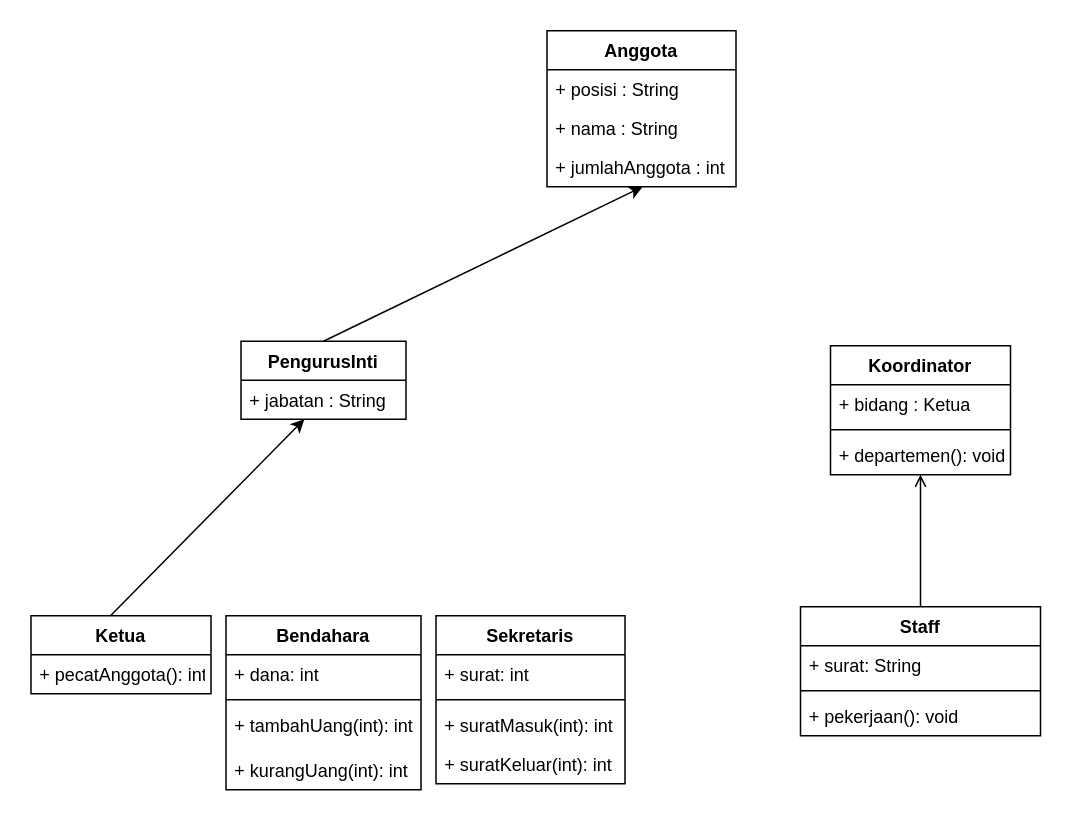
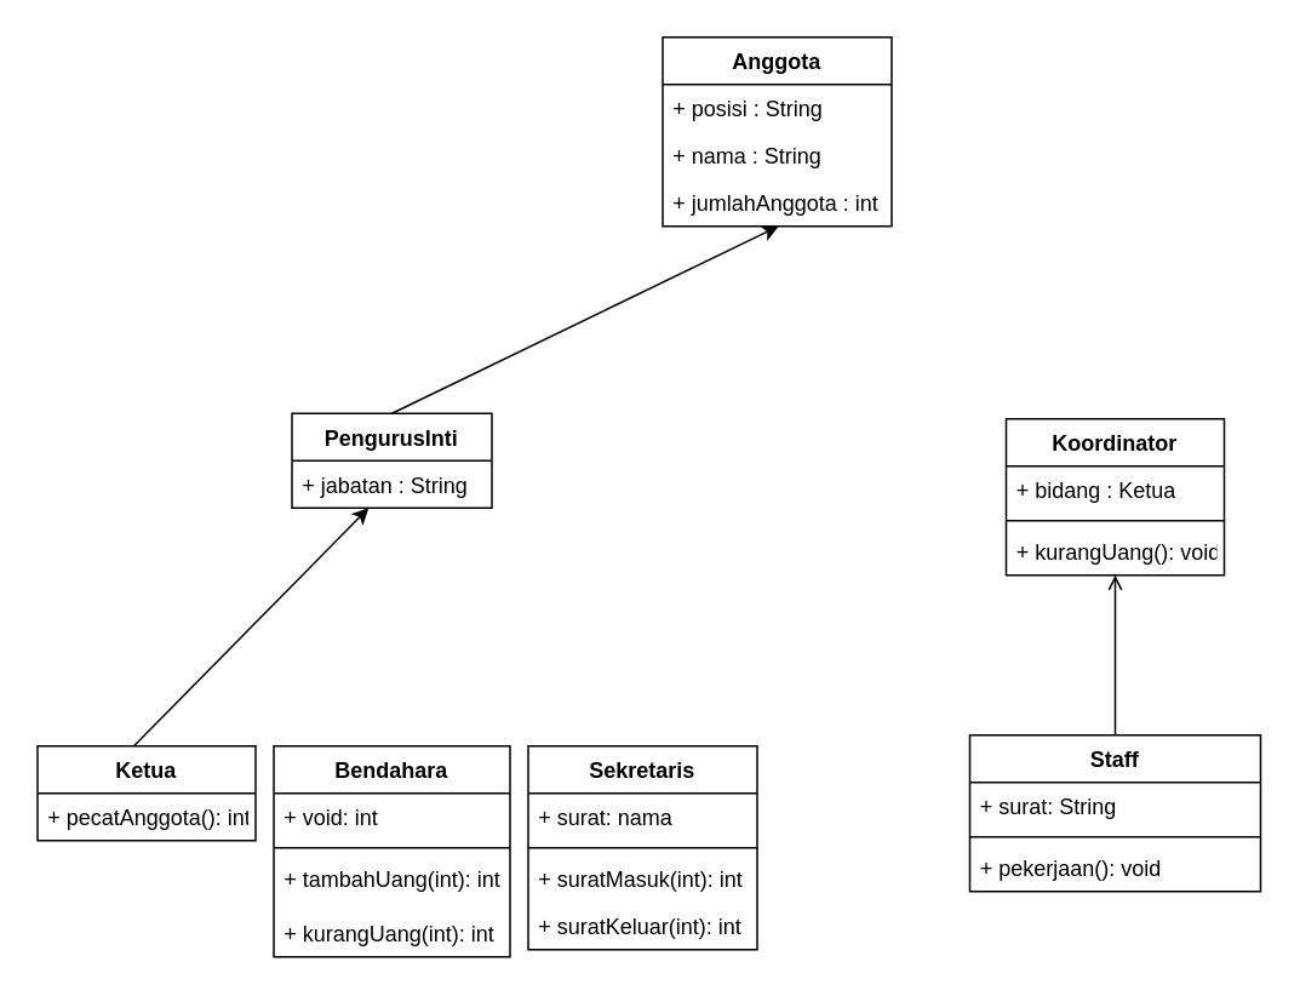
  <mxCell id="0" />
  <mxCell id="1" parent="0" />
  <mxCell id="2" value="Anggota" style="swimlane;fontStyle=1;align=center;verticalAlign=top;childLayout=stackLayout;horizontal=1;startSize=26;horizontalStack=0;resizeParent=1;resizeParentMax=0;resizeLast=0;collapsible=1;marginBottom=0;rounded=0;shadow=0;glass=0;sketch=0;fillStyle=auto;" vertex="1" parent="1"><mxGeometry x="364" y="20" width="126" height="104" as="geometry" /></mxCell>
  <mxCell id="3" value="+ posisi : String&#10;" style="text;strokeColor=none;fillColor=none;align=left;verticalAlign=top;spacingLeft=4;spacingRight=4;overflow=hidden;rotatable=0;points=[[0,0.5],[1,0.5]];portConstraint=eastwest;rounded=0;shadow=0;glass=0;sketch=0;fillStyle=auto;" vertex="1" parent="2"><mxGeometry y="26" width="126" height="26" as="geometry" /></mxCell>
  <mxCell id="4" value="+ nama : String&#10;" style="text;strokeColor=none;fillColor=none;align=left;verticalAlign=top;spacingLeft=4;spacingRight=4;overflow=hidden;rotatable=0;points=[[0,0.5],[1,0.5]];portConstraint=eastwest;rounded=0;shadow=0;glass=0;sketch=0;fillStyle=auto;" vertex="1" parent="2"><mxGeometry y="52" width="126" height="26" as="geometry" /></mxCell>
  <mxCell id="5" value="+ jumlahAnggota : int&#10;" style="text;strokeColor=none;fillColor=none;align=left;verticalAlign=top;spacingLeft=4;spacingRight=4;overflow=hidden;rotatable=0;points=[[0,0.5],[1,0.5]];portConstraint=eastwest;rounded=0;shadow=0;glass=0;sketch=0;fillStyle=auto;" vertex="1" parent="2"><mxGeometry y="78" width="126" height="26" as="geometry" /></mxCell>
  <mxCell id="6" value="Koordinator" style="swimlane;fontStyle=1;align=center;verticalAlign=top;childLayout=stackLayout;horizontal=1;startSize=26;horizontalStack=0;resizeParent=1;resizeParentMax=0;resizeLast=0;collapsible=1;marginBottom=0;rounded=0;shadow=0;glass=0;sketch=0;fillStyle=auto;" vertex="1" parent="1"><mxGeometry x="553" y="230" width="120" height="86" as="geometry" /></mxCell>
  <mxCell id="7" value="+ bidang : Ketua" style="text;strokeColor=none;fillColor=none;align=left;verticalAlign=top;spacingLeft=4;spacingRight=4;overflow=hidden;rotatable=0;points=[[0,0.5],[1,0.5]];portConstraint=eastwest;rounded=0;shadow=0;glass=0;sketch=0;fillStyle=auto;" vertex="1" parent="6"><mxGeometry y="26" width="120" height="26" as="geometry" /></mxCell>
  <mxCell id="8" value="" style="line;strokeWidth=1;fillColor=none;align=left;verticalAlign=middle;spacingTop=-1;spacingLeft=3;spacingRight=3;rotatable=0;labelPosition=right;points=[];portConstraint=eastwest;strokeColor=inherit;rounded=0;shadow=0;glass=0;sketch=0;fillStyle=auto;" vertex="1" parent="6"><mxGeometry y="52" width="120" height="8" as="geometry" /></mxCell>
- <mxCell id="9" value="+ departemen(): void" style="text;strokeColor=none;fillColor=none;align=left;verticalAlign=top;spacingLeft=4;spacingRight=4;overflow=hidden;rotatable=0;points=[[0,0.5],[1,0.5]];portConstraint=eastwest;rounded=0;shadow=0;glass=0;sketch=0;fillStyle=auto;" vertex="1" parent="6"><mxGeometry y="60" width="120" height="26" as="geometry" /></mxCell>
+ <mxCell id="9" value="+ kurangUang(): void" style="text;strokeColor=none;fillColor=none;align=left;verticalAlign=top;spacingLeft=4;spacingRight=4;overflow=hidden;rotatable=0;points=[[0,0.5],[1,0.5]];portConstraint=eastwest;rounded=0;shadow=0;glass=0;sketch=0;fillStyle=auto;" vertex="1" parent="6"><mxGeometry y="60" width="120" height="26" as="geometry" /></mxCell>
  <mxCell id="10" value="PengurusInti" style="swimlane;fontStyle=1;childLayout=stackLayout;horizontal=1;startSize=26;fillColor=none;horizontalStack=0;resizeParent=1;resizeParentMax=0;resizeLast=0;collapsible=1;marginBottom=0;rounded=0;shadow=0;glass=0;sketch=0;fillStyle=auto;" vertex="1" parent="1"><mxGeometry x="160" y="227" width="110" height="52" as="geometry" /></mxCell>
  <mxCell id="11" value="+ jabatan : String" style="text;strokeColor=none;fillColor=none;align=left;verticalAlign=top;spacingLeft=4;spacingRight=4;overflow=hidden;rotatable=0;points=[[0,0.5],[1,0.5]];portConstraint=eastwest;rounded=0;shadow=0;glass=0;sketch=0;fillStyle=auto;" vertex="1" parent="10"><mxGeometry y="26" width="110" height="26" as="geometry" /></mxCell>
  <mxCell id="12" value="Ketua" style="swimlane;fontStyle=1;align=center;verticalAlign=top;childLayout=stackLayout;horizontal=1;startSize=26;horizontalStack=0;resizeParent=1;resizeParentMax=0;resizeLast=0;collapsible=1;marginBottom=0;rounded=0;shadow=0;glass=0;sketch=0;fillStyle=auto;" vertex="1" parent="1"><mxGeometry x="20" y="410" width="120" height="52" as="geometry" /></mxCell>
  <mxCell id="13" value="+ pecatAnggota(): int" style="text;strokeColor=none;fillColor=none;align=left;verticalAlign=top;spacingLeft=4;spacingRight=4;overflow=hidden;rotatable=0;points=[[0,0.5],[1,0.5]];portConstraint=eastwest;rounded=0;shadow=0;glass=0;sketch=0;fillStyle=auto;" vertex="1" parent="12"><mxGeometry y="26" width="120" height="26" as="geometry" /></mxCell>
  <mxCell id="14" value="Bendahara" style="swimlane;fontStyle=1;align=center;verticalAlign=top;childLayout=stackLayout;horizontal=1;startSize=26;horizontalStack=0;resizeParent=1;resizeParentMax=0;resizeLast=0;collapsible=1;marginBottom=0;rounded=0;shadow=0;glass=0;sketch=0;fillStyle=auto;" vertex="1" parent="1"><mxGeometry x="150" y="410" width="130" height="116" as="geometry" /></mxCell>
- <mxCell id="15" value="+ dana: int" style="text;strokeColor=none;fillColor=none;align=left;verticalAlign=top;spacingLeft=4;spacingRight=4;overflow=hidden;rotatable=0;points=[[0,0.5],[1,0.5]];portConstraint=eastwest;rounded=0;shadow=0;glass=0;sketch=0;fillStyle=auto;" vertex="1" parent="14"><mxGeometry y="26" width="130" height="26" as="geometry" /></mxCell>
+ <mxCell id="15" value="+ void: int" style="text;strokeColor=none;fillColor=none;align=left;verticalAlign=top;spacingLeft=4;spacingRight=4;overflow=hidden;rotatable=0;points=[[0,0.5],[1,0.5]];portConstraint=eastwest;rounded=0;shadow=0;glass=0;sketch=0;fillStyle=auto;" vertex="1" parent="14"><mxGeometry y="26" width="130" height="26" as="geometry" /></mxCell>
  <mxCell id="16" value="" style="line;strokeWidth=1;fillColor=none;align=left;verticalAlign=middle;spacingTop=-1;spacingLeft=3;spacingRight=3;rotatable=0;labelPosition=right;points=[];portConstraint=eastwest;strokeColor=inherit;rounded=0;shadow=0;glass=0;sketch=0;fillStyle=auto;" vertex="1" parent="14"><mxGeometry y="52" width="130" height="8" as="geometry" /></mxCell>
  <mxCell id="17" value="+ tambahUang(int): int" style="text;strokeColor=none;fillColor=none;align=left;verticalAlign=top;spacingLeft=4;spacingRight=4;overflow=hidden;rotatable=0;points=[[0,0.5],[1,0.5]];portConstraint=eastwest;rounded=0;shadow=0;glass=0;sketch=0;fillStyle=auto;" vertex="1" parent="14"><mxGeometry y="60" width="130" height="30" as="geometry" /></mxCell>
  <mxCell id="18" value="+ kurangUang(int): int" style="text;strokeColor=none;fillColor=none;align=left;verticalAlign=top;spacingLeft=4;spacingRight=4;overflow=hidden;rotatable=0;points=[[0,0.5],[1,0.5]];portConstraint=eastwest;rounded=0;shadow=0;glass=0;sketch=0;fillStyle=auto;" vertex="1" parent="14"><mxGeometry y="90" width="130" height="26" as="geometry" /></mxCell>
  <mxCell id="19" value="Sekretaris" style="swimlane;fontStyle=1;align=center;verticalAlign=top;childLayout=stackLayout;horizontal=1;startSize=26;horizontalStack=0;resizeParent=1;resizeParentMax=0;resizeLast=0;collapsible=1;marginBottom=0;rounded=0;shadow=0;glass=0;sketch=0;fillStyle=auto;" vertex="1" parent="1"><mxGeometry x="290" y="410" width="126" height="112" as="geometry" /></mxCell>
- <mxCell id="20" value="+ surat: int" style="text;strokeColor=none;fillColor=none;align=left;verticalAlign=top;spacingLeft=4;spacingRight=4;overflow=hidden;rotatable=0;points=[[0,0.5],[1,0.5]];portConstraint=eastwest;rounded=0;shadow=0;glass=0;sketch=0;fillStyle=auto;" vertex="1" parent="19"><mxGeometry y="26" width="126" height="26" as="geometry" /></mxCell>
+ <mxCell id="20" value="+ surat: nama" style="text;strokeColor=none;fillColor=none;align=left;verticalAlign=top;spacingLeft=4;spacingRight=4;overflow=hidden;rotatable=0;points=[[0,0.5],[1,0.5]];portConstraint=eastwest;rounded=0;shadow=0;glass=0;sketch=0;fillStyle=auto;" vertex="1" parent="19"><mxGeometry y="26" width="126" height="26" as="geometry" /></mxCell>
  <mxCell id="21" value="" style="line;strokeWidth=1;fillColor=none;align=left;verticalAlign=middle;spacingTop=-1;spacingLeft=3;spacingRight=3;rotatable=0;labelPosition=right;points=[];portConstraint=eastwest;strokeColor=inherit;rounded=0;shadow=0;glass=0;sketch=0;fillStyle=auto;" vertex="1" parent="19"><mxGeometry y="52" width="126" height="8" as="geometry" /></mxCell>
  <mxCell id="22" value="+ suratMasuk(int): int" style="text;strokeColor=none;fillColor=none;align=left;verticalAlign=top;spacingLeft=4;spacingRight=4;overflow=hidden;rotatable=0;points=[[0,0.5],[1,0.5]];portConstraint=eastwest;rounded=0;shadow=0;glass=0;sketch=0;fillStyle=auto;" vertex="1" parent="19"><mxGeometry y="60" width="126" height="26" as="geometry" /></mxCell>
  <mxCell id="23" value="+ suratKeluar(int): int" style="text;strokeColor=none;fillColor=none;align=left;verticalAlign=top;spacingLeft=4;spacingRight=4;overflow=hidden;rotatable=0;points=[[0,0.5],[1,0.5]];portConstraint=eastwest;rounded=0;shadow=0;glass=0;sketch=0;fillStyle=auto;" vertex="1" parent="19"><mxGeometry y="86" width="126" height="26" as="geometry" /></mxCell>
  <mxCell id="24" value="Staff" style="swimlane;fontStyle=1;align=center;verticalAlign=top;childLayout=stackLayout;horizontal=1;startSize=26;horizontalStack=0;resizeParent=1;resizeParentMax=0;resizeLast=0;collapsible=1;marginBottom=0;rounded=0;shadow=0;glass=0;sketch=0;fillStyle=auto;" vertex="1" parent="1"><mxGeometry x="533" y="404" width="160" height="86" as="geometry" /></mxCell>
  <mxCell id="25" value="+ surat: String" style="text;strokeColor=none;fillColor=none;align=left;verticalAlign=top;spacingLeft=4;spacingRight=4;overflow=hidden;rotatable=0;points=[[0,0.5],[1,0.5]];portConstraint=eastwest;rounded=0;shadow=0;glass=0;sketch=0;fillStyle=auto;" vertex="1" parent="24"><mxGeometry y="26" width="160" height="26" as="geometry" /></mxCell>
  <mxCell id="26" value="" style="line;strokeWidth=1;fillColor=none;align=left;verticalAlign=middle;spacingTop=-1;spacingLeft=3;spacingRight=3;rotatable=0;labelPosition=right;points=[];portConstraint=eastwest;strokeColor=inherit;rounded=0;shadow=0;glass=0;sketch=0;fillStyle=auto;" vertex="1" parent="24"><mxGeometry y="52" width="160" height="8" as="geometry" /></mxCell>
  <mxCell id="27" value="+ pekerjaan(): void" style="text;strokeColor=none;fillColor=none;align=left;verticalAlign=top;spacingLeft=4;spacingRight=4;overflow=hidden;rotatable=0;points=[[0,0.5],[1,0.5]];portConstraint=eastwest;rounded=0;shadow=0;glass=0;sketch=0;fillStyle=auto;" vertex="1" parent="24"><mxGeometry y="60" width="160" height="26" as="geometry" /></mxCell>
  <mxCell id="28" value="" style="endArrow=classic;html=1;rounded=0;exitX=0.5;exitY=0;exitDx=0;exitDy=0;entryX=0.506;entryY=1;entryDx=0;entryDy=0;entryPerimeter=0;" edge="1" parent="1" target="5"><mxGeometry width="50" height="50" relative="1" as="geometry"><mxPoint x="215" y="227" as="sourcePoint" /><mxPoint x="270" y="171" as="targetPoint" /></mxGeometry></mxCell>
  <mxCell id="29" value="" style="endArrow=classic;html=1;rounded=0;" edge="1" parent="1" target="11"><mxGeometry width="50" height="50" relative="1" as="geometry"><mxPoint x="73" y="410" as="sourcePoint" /><mxPoint x="123" y="360" as="targetPoint" /></mxGeometry></mxCell>
  <mxCell id="30" value="" style="endArrow=open;html=1;rounded=0;" edge="1" parent="1" source="24" target="6"><mxGeometry width="50" height="50" relative="1" as="geometry"><mxPoint x="293" y="310" as="sourcePoint" /><mxPoint x="343" y="260" as="targetPoint" /></mxGeometry></mxCell>
